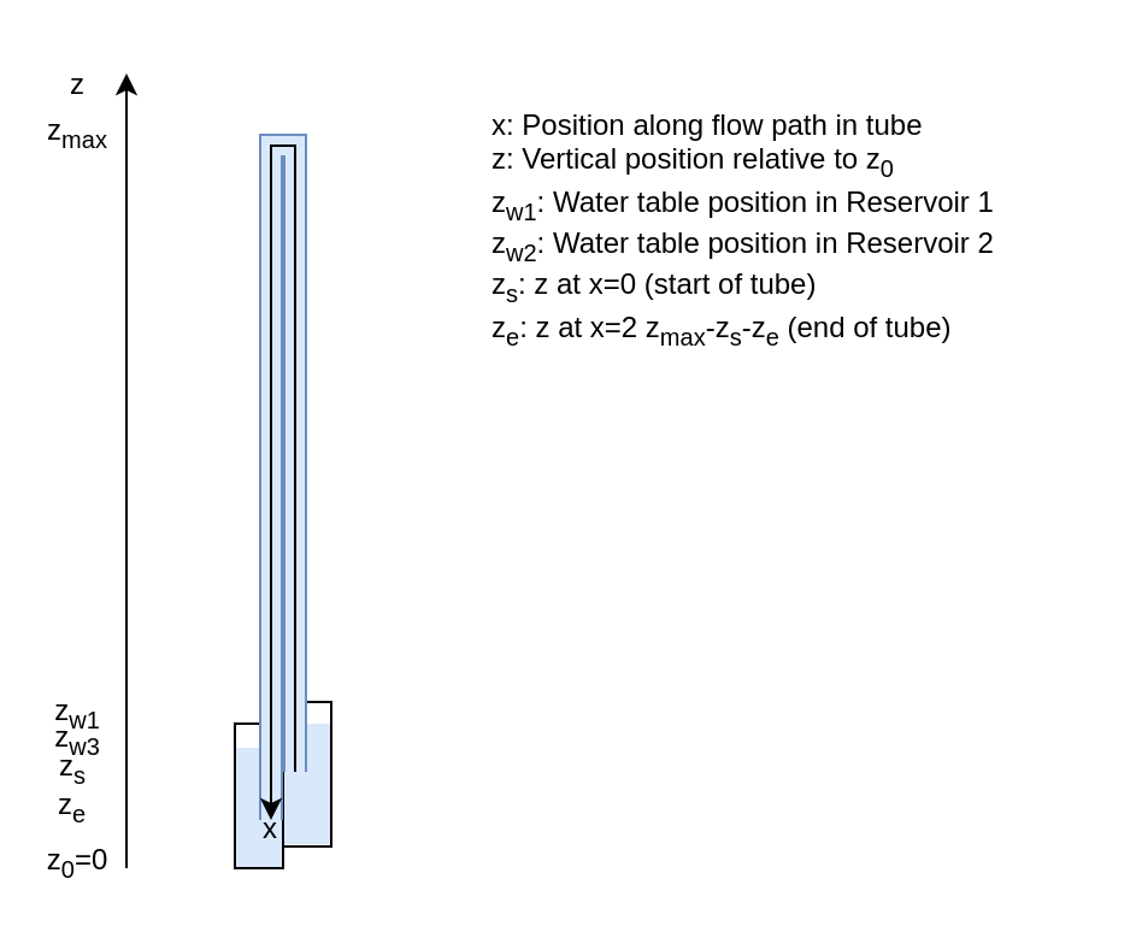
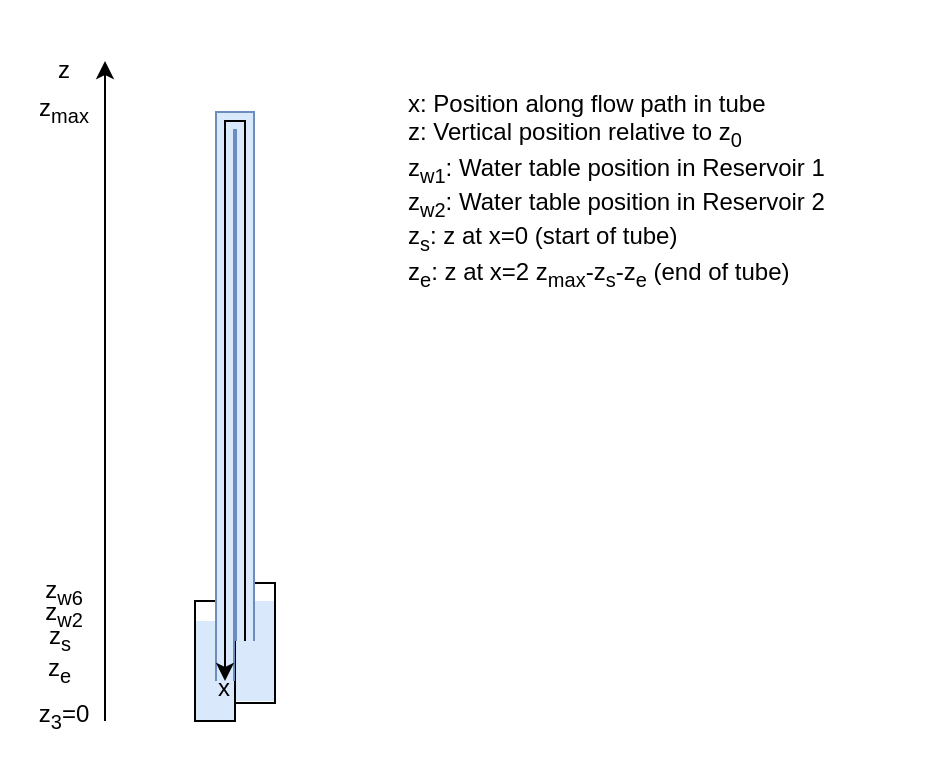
  <mxCell id="0" />
  <mxCell id="1" parent="0" />
  <mxCell id="2" value="" style="rounded=0;whiteSpace=wrap;html=1;strokeColor=none;fillColor=#dae8fc;" vertex="1" parent="1"><mxGeometry x="97" y="310" width="20" height="50" as="geometry" /></mxCell>
  <mxCell id="3" value="" style="rounded=0;whiteSpace=wrap;html=1;strokeColor=none;fillColor=#dae8fc;" vertex="1" parent="1"><mxGeometry x="117" y="300" width="20" height="50" as="geometry" /></mxCell>
  <mxCell id="4" value="" style="rounded=0;whiteSpace=wrap;html=1;fillColor=none;" vertex="1" parent="1"><mxGeometry x="97" y="300" width="20" height="60" as="geometry" /></mxCell>
  <mxCell id="5" value="" style="rounded=0;whiteSpace=wrap;html=1;fillColor=none;" vertex="1" parent="1"><mxGeometry x="117" y="291" width="20" height="60" as="geometry" /></mxCell>
  <mxCell id="6" value="" style="shape=filledEdge;rounded=0;fixDash=1;endArrow=none;strokeWidth=10;fillColor=#dae8fc;edgeStyle=orthogonalEdgeStyle;strokeColor=#6c8ebf;" edge="1" parent="1"><mxGeometry width="60" height="40" relative="1" as="geometry"><mxPoint x="112" y="340" as="sourcePoint" /><mxPoint x="122" y="300" as="targetPoint" /><Array as="points"><mxPoint x="112" y="60" /><mxPoint x="122" y="60" /><mxPoint x="122" y="320" /></Array></mxGeometry></mxCell>
  <mxCell id="7" value="" style="endArrow=classic;html=1;rounded=0;startArrow=none;" edge="1" parent="1"><mxGeometry width="50" height="50" relative="1" as="geometry"><mxPoint x="52" y="360" as="sourcePoint" /><mxPoint x="52" y="30" as="targetPoint" /></mxGeometry></mxCell>
  <mxCell id="8" value="z" style="text;html=1;strokeColor=none;fillColor=none;align=center;verticalAlign=middle;whiteSpace=wrap;rounded=0;" vertex="1" parent="1"><mxGeometry x="22" y="20" width="20" height="30" as="geometry" /></mxCell>
- <mxCell id="9" value="z&lt;sub&gt;0&lt;/sub&gt;=0" style="text;html=1;strokeColor=none;fillColor=none;align=center;verticalAlign=middle;whiteSpace=wrap;rounded=0;" vertex="1" parent="1"><mxGeometry x="22" y="350" width="20" height="15" as="geometry" /></mxCell>
+ <mxCell id="9" value="z&lt;sub&gt;3&lt;/sub&gt;=0" style="text;html=1;strokeColor=none;fillColor=none;align=center;verticalAlign=middle;whiteSpace=wrap;rounded=0;" vertex="1" parent="1"><mxGeometry x="22" y="350" width="20" height="15" as="geometry" /></mxCell>
  <mxCell id="10" value="" style="edgeStyle=segmentEdgeStyle;endArrow=classic;html=1;rounded=0;" edge="1" parent="1"><mxGeometry width="50" height="50" relative="1" as="geometry"><mxPoint x="122" y="320" as="sourcePoint" /><mxPoint x="112" y="340" as="targetPoint" /><Array as="points"><mxPoint x="112" y="60" /></Array></mxGeometry></mxCell>
- <mxCell id="11" value="z&lt;sub&gt;w1&lt;/sub&gt;" style="text;html=1;strokeColor=none;fillColor=none;align=center;verticalAlign=middle;whiteSpace=wrap;rounded=0;" vertex="1" parent="1"><mxGeometry x="22" y="291" width="20" height="10" as="geometry" /></mxCell>
- <mxCell id="12" value="z&lt;sub&gt;w3&lt;/sub&gt;" style="text;html=1;strokeColor=none;fillColor=none;align=center;verticalAlign=middle;whiteSpace=wrap;rounded=0;" vertex="1" parent="1"><mxGeometry x="22" y="303" width="20" height="7" as="geometry" /></mxCell>
+ <mxCell id="11" value="z&lt;sub&gt;w6&lt;/sub&gt;" style="text;html=1;strokeColor=none;fillColor=none;align=center;verticalAlign=middle;whiteSpace=wrap;rounded=0;" vertex="1" parent="1"><mxGeometry x="22" y="291" width="20" height="10" as="geometry" /></mxCell>
+ <mxCell id="12" value="z&lt;sub&gt;w2&lt;/sub&gt;" style="text;html=1;strokeColor=none;fillColor=none;align=center;verticalAlign=middle;whiteSpace=wrap;rounded=0;" vertex="1" parent="1"><mxGeometry x="22" y="303" width="20" height="7" as="geometry" /></mxCell>
  <mxCell id="13" value="z&lt;sub&gt;s&lt;/sub&gt;" style="text;html=1;strokeColor=none;fillColor=none;align=center;verticalAlign=middle;whiteSpace=wrap;rounded=0;" vertex="1" parent="1"><mxGeometry x="20" y="314" width="20" height="10" as="geometry" /></mxCell>
  <mxCell id="14" value="z&lt;sub&gt;e&lt;/sub&gt;" style="text;whiteSpace=wrap;html=1;" vertex="1" parent="1"><mxGeometry x="22" y="320" width="20" height="20" as="geometry" /></mxCell>
  <mxCell id="15" value="" style="endArrow=none;html=1;rounded=0;" edge="1" parent="1"><mxGeometry width="50" height="50" relative="1" as="geometry"><mxPoint x="52" y="360" as="sourcePoint" /><mxPoint x="52" y="360" as="targetPoint" /></mxGeometry></mxCell>
  <mxCell id="16" value="x" style="text;html=1;strokeColor=none;fillColor=none;align=center;verticalAlign=middle;whiteSpace=wrap;rounded=0;" vertex="1" parent="1"><mxGeometry x="102" y="336" width="20" height="15" as="geometry" /></mxCell>
  <mxCell id="17" value="&lt;div align=&quot;left&quot;&gt;x: Position along flow path in tube&lt;/div&gt;&lt;div align=&quot;left&quot;&gt;z: Vertical position relative to z&lt;sub&gt;0&lt;/sub&gt;&lt;br&gt;&lt;/div&gt;&lt;div align=&quot;left&quot;&gt;z&lt;sub&gt;w1&lt;/sub&gt;: Water table position in Reservoir 1&lt;/div&gt;&lt;div align=&quot;left&quot;&gt;&lt;div align=&quot;left&quot;&gt;z&lt;sub&gt;w2&lt;/sub&gt;: Water table position in Reservoir 2&lt;/div&gt;&lt;div align=&quot;left&quot;&gt;z&lt;sub&gt;s&lt;/sub&gt;: z at x=0 (start of tube)&lt;br&gt;&lt;div align=&quot;left&quot;&gt;&lt;div align=&quot;left&quot;&gt;z&lt;sub&gt;e&lt;/sub&gt;: z at x=2 z&lt;sub&gt;max&lt;/sub&gt;-z&lt;sub&gt;s&lt;/sub&gt;-z&lt;sub&gt;e&lt;/sub&gt; (end of tube)&lt;/div&gt;&lt;/div&gt;&lt;/div&gt;&lt;/div&gt;" style="text;html=1;strokeColor=none;fillColor=none;align=left;verticalAlign=middle;whiteSpace=wrap;rounded=0;" vertex="1" parent="1"><mxGeometry x="202" y="40" width="250" height="110" as="geometry" /></mxCell>
  <mxCell id="18" value="z&lt;sub&gt;max&lt;/sub&gt;" style="text;html=1;strokeColor=none;fillColor=none;align=center;verticalAlign=middle;whiteSpace=wrap;rounded=0;" vertex="1" parent="1"><mxGeometry x="22" y="40" width="20" height="30" as="geometry" /></mxCell>
